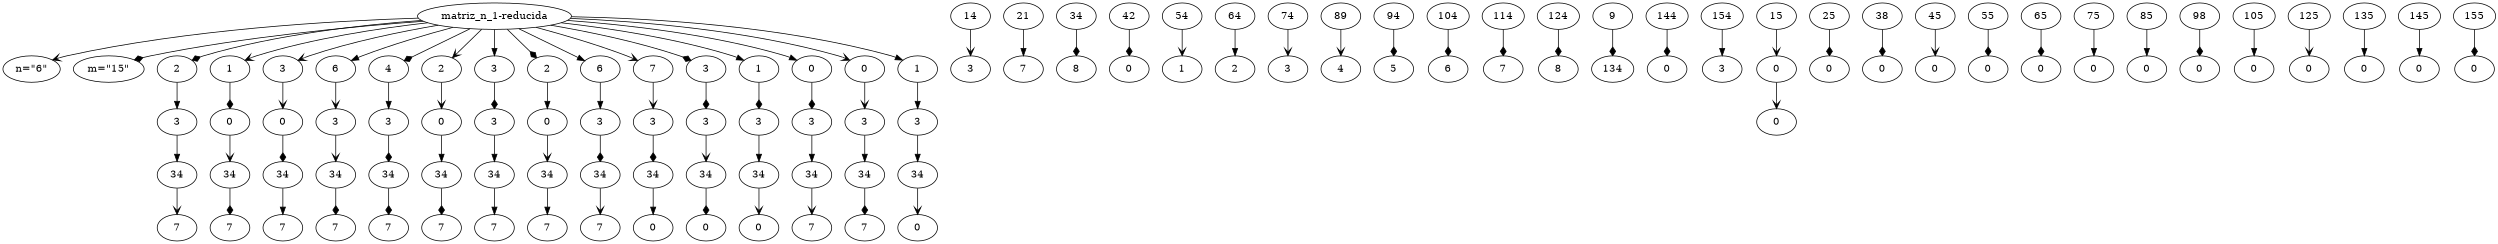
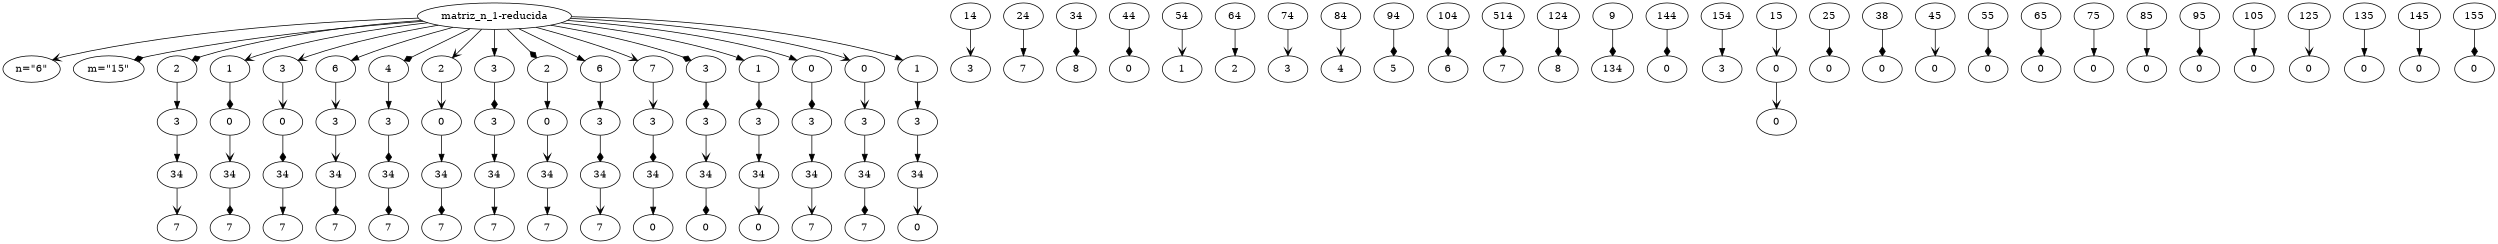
  digraph {
    edge [arrowhead=diamond]
    n1 [label="matriz_n_1-reducida"]
    n2 [label="n=\"6\""]
    n3 [label="m=\"15\""]
    n4 [label=2]
    n5 [label=1]
    n6 [label=3]
    n7 [label=6]
    n8 [label=4]
    n9 [label=2]
    n10 [label=3]
    n11 [label=2]
    n12 [label=6]
    n13 [label=7]
    n14 [label=3]
    n15 [label=1]
    n16 [label=0]
    n17 [label=0]
    n18 [label=1]
    n19 [label=3]
    n20 [label=0]
    n21 [label=0]
    n22 [label=3]
    n23 [label=3]
    n24 [label=0]
    n25 [label=3]
    n26 [label=0]
    n27 [label=3]
    n28 [label=3]
    n29 [label=3]
    n30 [label=3]
    n31 [label=3]
    n32 [label=3]
    n33 [label=3]
    n34 [label=34]
    n35 [label=34]
    n36 [label=34]
    n37 [label=34]
    n38 [label=34]
    n39 [label=34]
    n40 [label=34]
    n41 [label=34]
    n42 [label=34]
    n43 [label=34]
    n44 [label=34]
    n45 [label=34]
    n46 [label=34]
    n47 [label=34]
    n48 [label=34]
    n49 [label=7]
    n50 [label=7]
    n51 [label=7]
    n52 [label=7]
    n53 [label=7]
    n54 [label=7]
    n55 [label=7]
    n56 [label=7]
    n57 [label=7]
    n58 [label=0]
    n59 [label=0]
    n60 [label=0]
    n61 [label=7]
    n62 [label=7]
    n63 [label=0]
    n64 [label=3]
    14
    n66 [label=7]
-   24 [label=21]
+   24
    n68 [label=8]
    34
    n70 [label=0]
-   44 [label=42]
+   44
    n72 [label=1]
    54
    n74 [label=2]
    64
    n76 [label=3]
    74
    n78 [label=4]
-   84 [label=89]
+   84
    n80 [label=5]
    94
    n82 [label=6]
    104
    n84 [label=7]
-   114
+   114 [label=514]
    n86 [label=8]
    124
    n88 [label=9]
    134
    n90 [label=0]
    144
    n92 [label=3]
    154
    n94 [label=0]
    n95 [label=0]
    15
    n97 [label=0]
    25
    n99 [label=0]
    n100 [label=38]
    n101 [label=0]
    45
    n103 [label=0]
    55
    n105 [label=0]
    65
    n107 [label=0]
    75
    n109 [label=0]
    85
    n111 [label=0]
-   95 [label=98]
+   95
    n113 [label=0]
    105
    n115 [label=0]
    125
    n117 [label=0]
    135
    n119 [label=0]
    145
    n121 [label=0]
    155
    n1 -> n2 [arrowhead=vee]
    n1 -> n3
    n1 -> n4
    n1 -> n5 [arrowhead=vee]
    n1 -> n6 [arrowhead=vee]
    n1 -> n7 [arrowhead=normal]
    n1 -> n8
    n1 -> n9 [arrowhead=vee]
    n1 -> n10 [arrowhead=normal]
    n1 -> n11
    n1 -> n12 [arrowhead=normal]
    n1 -> n13 [arrowhead=vee]
    n1 -> n14
    n1 -> n15 [arrowhead=normal]
    n1 -> n16 [arrowhead=normal]
    n1 -> n17 [arrowhead=vee]
    n1 -> n18 [arrowhead=normal]
    n4 -> n19 [arrowhead=normal]
    n5 -> n20
    n6 -> n21 [arrowhead=vee]
    n7 -> n22 [arrowhead=vee]
    n8 -> n23 [arrowhead=normal]
    n9 -> n24 [arrowhead=vee]
    n10 -> n25
    n11 -> n26 [arrowhead=normal]
    n12 -> n27 [arrowhead=normal]
    n13 -> n28 [arrowhead=vee]
    n14 -> n29
    n15 -> n30
    n16 -> n31
    n17 -> n32 [arrowhead=vee]
    n18 -> n33 [arrowhead=normal]
    n19 -> n34 [arrowhead=normal]
    n20 -> n35 [arrowhead=vee]
    n21 -> n36
    n22 -> n37 [arrowhead=vee]
    n23 -> n38
    n24 -> n39 [arrowhead=normal]
    n25 -> n40 [arrowhead=normal]
    n26 -> n41 [arrowhead=vee]
    n27 -> n42
    n28 -> n43
    n29 -> n44 [arrowhead=vee]
    n30 -> n45 [arrowhead=normal]
    n31 -> n46 [arrowhead=normal]
    n32 -> n47 [arrowhead=normal]
    n33 -> n48 [arrowhead=normal]
    n34 -> n49 [arrowhead=vee]
    n35 -> n50
    n36 -> n51 [arrowhead=normal]
    n37 -> n52
    n38 -> n53
    n39 -> n54
    n40 -> n55 [arrowhead=normal]
    n41 -> n56 [arrowhead=normal]
    n42 -> n57 [arrowhead=vee]
    n43 -> n58 [arrowhead=normal]
    n44 -> n59
    n45 -> n60 [arrowhead=vee]
    n46 -> n61 [arrowhead=vee]
    n47 -> n62
    n48 -> n63 [arrowhead=vee]
    14 -> n64 [arrowhead=vee]
    24 -> n66 [arrowhead=normal]
    34 -> n68
    44 -> n70
    54 -> n72 [arrowhead=vee]
    64 -> n74 [arrowhead=normal]
    74 -> n76 [arrowhead=vee]
    84 -> n78 [arrowhead=vee]
    94 -> n80
    104 -> n82
    114 -> n84
    124 -> n86
    n88 -> 134
    144 -> n90
    154 -> n92 [arrowhead=normal]
    n94 -> n95 [arrowhead=vee]
    15 -> n94 [arrowhead=vee]
    25 -> n97
    n100 -> n99
    45 -> n101 [arrowhead=vee]
    55 -> n103
    65 -> n105
    75 -> n107 [arrowhead=normal]
    85 -> n109 [arrowhead=normal]
    95 -> n111
    105 -> n113 [arrowhead=normal]
    125 -> n115 [arrowhead=vee]
    135 -> n117 [arrowhead=normal]
    145 -> n119 [arrowhead=normal]
    155 -> n121
  }
